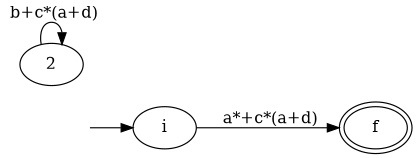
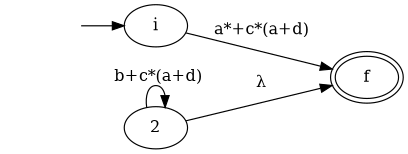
  digraph {
    rankdir=LR
    _nil0 [style=invis]
    i
    f [peripheries=2]
    2
    _nil0 -> i
    i -> f [label=" a*+c*(a+d)"]
+   2 -> f [label=" λ"]
    2 -> 2 [label=" b+c*(a+d)"]
  }
